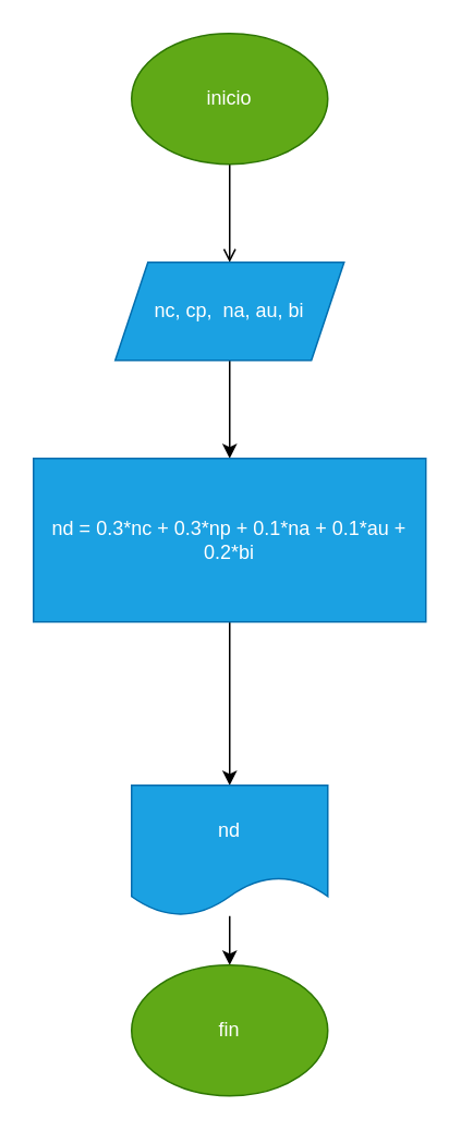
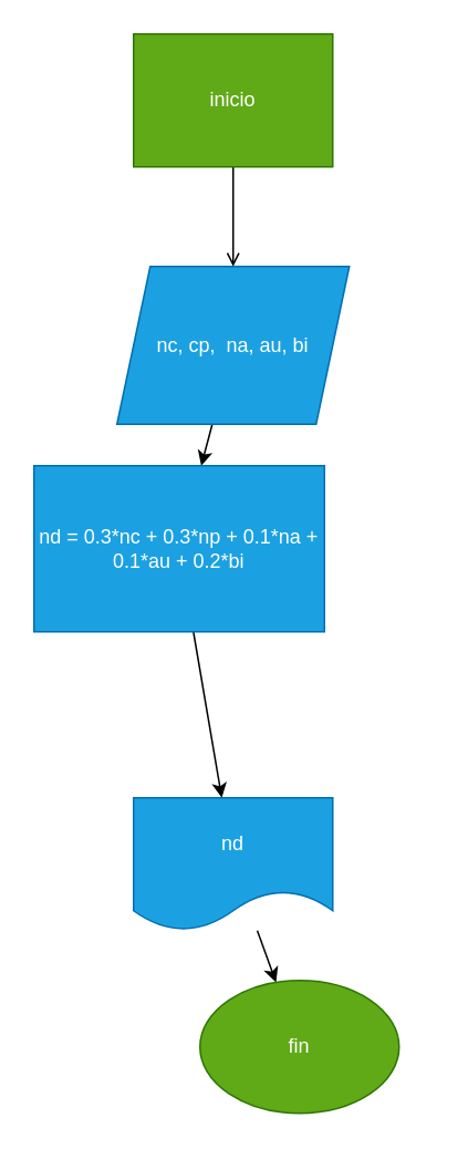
  <mxCell id="0" />
  <mxCell id="1" parent="0" />
  <mxCell id="2" value="" style="edgeStyle=none;html=1;endArrow=open;" parent="1" source="3" target="5" edge="1"><mxGeometry relative="1" as="geometry" /></mxCell>
- <mxCell id="3" value="inicio" style="ellipse;whiteSpace=wrap;html=1;fillColor=#60a917;fontColor=#ffffff;strokeColor=#2D7600;" parent="1" vertex="1"><mxGeometry x="80" y="20" width="120" height="80" as="geometry" /></mxCell>
+ <mxCell id="3" value="inicio" style="whiteSpace=wrap;html=1;fillColor=#60a917;fontColor=#ffffff;strokeColor=#2D7600;rounded=0;" parent="1" vertex="1"><mxGeometry x="80" y="20" width="120" height="80" as="geometry" /></mxCell>
  <mxCell id="4" value="" style="edgeStyle=none;html=1;" parent="1" source="5" target="7" edge="1"><mxGeometry relative="1" as="geometry" /></mxCell>
- <mxCell id="5" value="nc, cp,&amp;nbsp; na, au, bi" style="shape=parallelogram;perimeter=parallelogramPerimeter;whiteSpace=wrap;html=1;fixedSize=1;fillColor=#1ba1e2;fontColor=#ffffff;strokeColor=#006EAF;" parent="1" vertex="1"><mxGeometry x="70" y="160" width="140" height="60" as="geometry" /></mxCell>
+ <mxCell id="5" value="nc, cp,&amp;nbsp; na, au, bi" style="shape=parallelogram;perimeter=parallelogramPerimeter;whiteSpace=wrap;html=1;fixedSize=1;fillColor=#1ba1e2;fontColor=#ffffff;strokeColor=#006EAF;" parent="1" vertex="1"><mxGeometry x="70" y="160" width="140" height="95" as="geometry" /></mxCell>
  <mxCell id="6" value="" style="edgeStyle=none;html=1;" parent="1" source="7" target="9" edge="1"><mxGeometry relative="1" as="geometry" /></mxCell>
- <mxCell id="7" value="nd = 0.3*nc + 0.3*np + 0.1*na + 0.1*au + 0.2*bi" style="rounded=0;whiteSpace=wrap;html=1;fillColor=#1ba1e2;fontColor=#ffffff;strokeColor=#006EAF;" parent="1" vertex="1"><mxGeometry x="20" y="280" width="240" height="100" as="geometry" /></mxCell>
+ <mxCell id="7" value="nd = 0.3*nc + 0.3*np + 0.1*na + 0.1*au + 0.2*bi" style="rounded=0;whiteSpace=wrap;html=1;fillColor=#1ba1e2;fontColor=#ffffff;strokeColor=#006EAF;" parent="1" vertex="1"><mxGeometry x="20" y="280" width="175" height="100" as="geometry" /></mxCell>
  <mxCell id="8" value="" style="edgeStyle=none;html=1;" parent="1" source="9" target="10" edge="1"><mxGeometry relative="1" as="geometry" /></mxCell>
  <mxCell id="9" value="nd" style="shape=document;whiteSpace=wrap;html=1;boundedLbl=1;fillColor=#1ba1e2;fontColor=#ffffff;strokeColor=#006EAF;" parent="1" vertex="1"><mxGeometry x="80" y="480" width="120" height="80" as="geometry" /></mxCell>
- <mxCell id="10" value="fin" style="ellipse;whiteSpace=wrap;html=1;fillColor=#60a917;fontColor=#ffffff;strokeColor=#2D7600;" parent="1" vertex="1"><mxGeometry x="80" y="590" width="120" height="80" as="geometry" /></mxCell>
+ <mxCell id="10" value="fin" style="ellipse;whiteSpace=wrap;html=1;fillColor=#60a917;fontColor=#ffffff;strokeColor=#2D7600;" parent="1" vertex="1"><mxGeometry x="120" y="590" width="120" height="80" as="geometry" /></mxCell>
